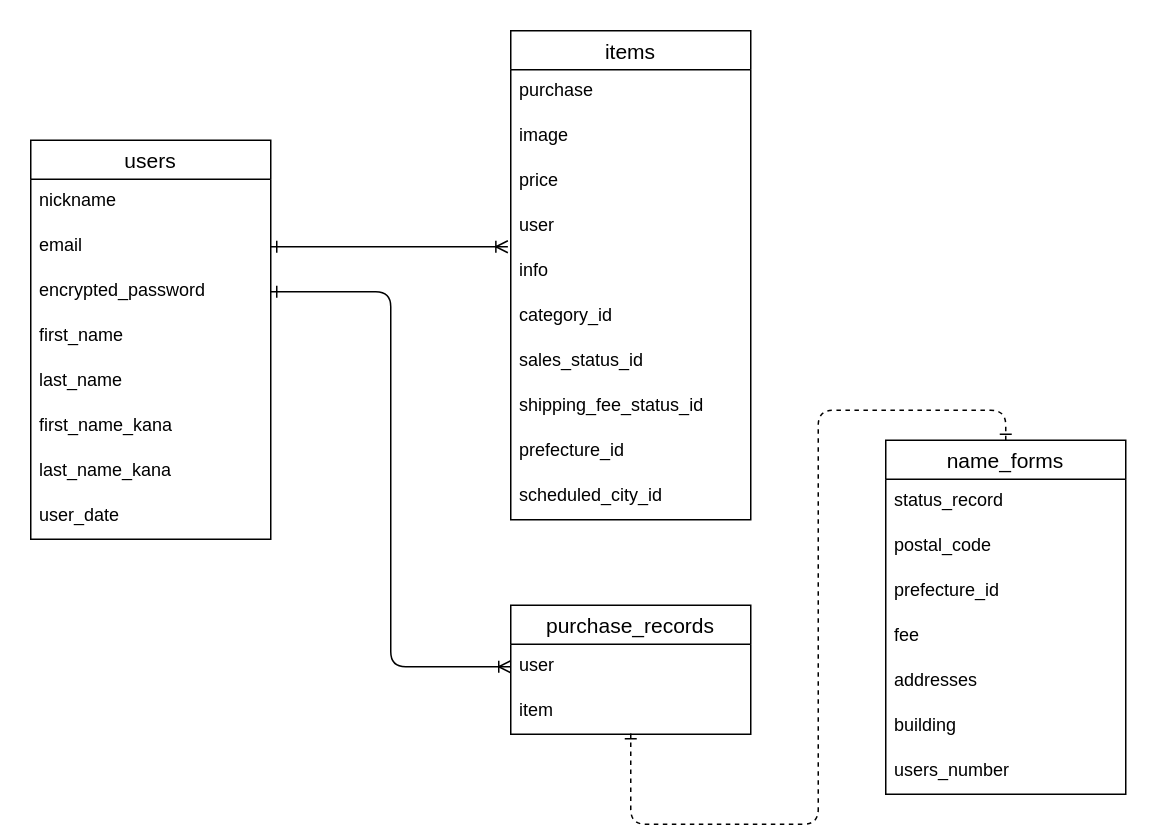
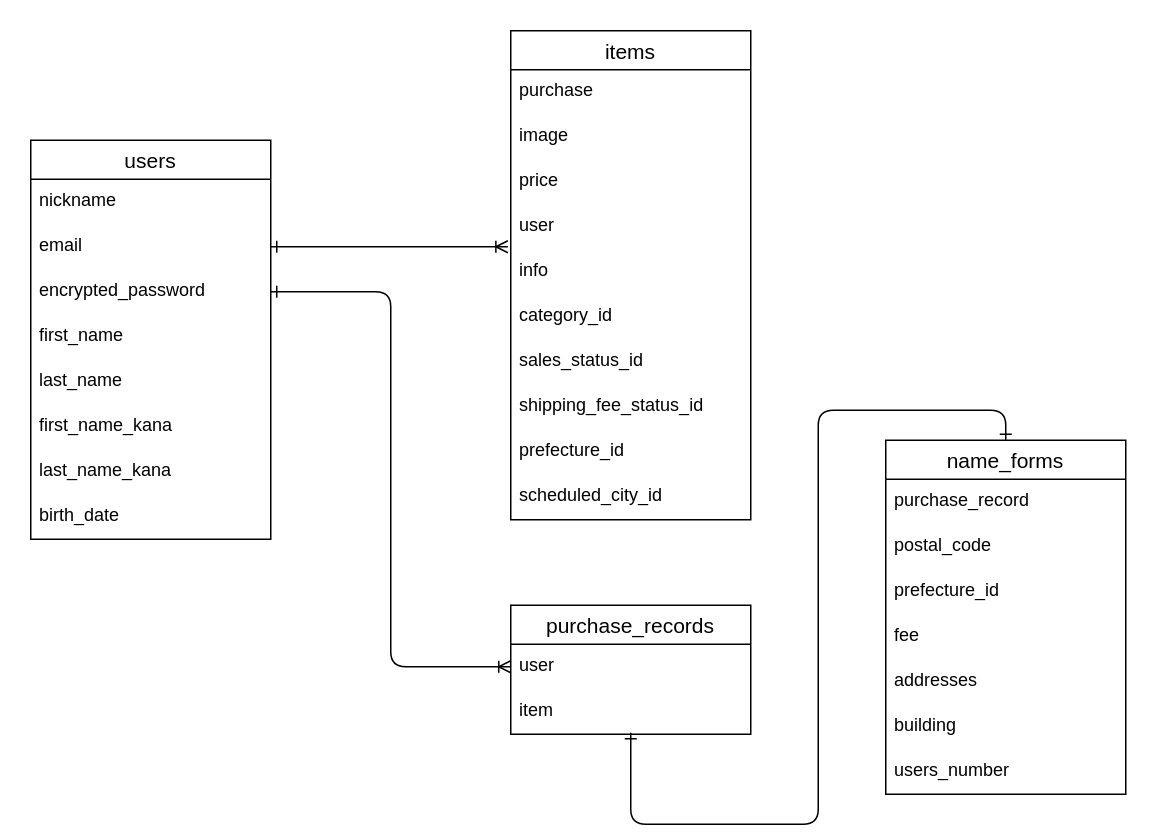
  <mxCell id="0" />
  <mxCell id="1" parent="0" />
  <mxCell id="2" value="users" style="swimlane;fontStyle=0;childLayout=stackLayout;horizontal=1;startSize=26;horizontalStack=0;resizeParent=1;resizeParentMax=0;resizeLast=0;collapsible=1;marginBottom=0;align=center;fontSize=14;rounded=0;sketch=0;" parent="1" vertex="1"><mxGeometry x="20" y="93" width="160" height="266" as="geometry"><mxRectangle x="40" y="80" width="70" height="26" as="alternateBounds" /></mxGeometry></mxCell>
  <mxCell id="3" value="nickname" style="text;strokeColor=none;fillColor=none;spacingLeft=4;spacingRight=4;overflow=hidden;rotatable=0;points=[[0,0.5],[1,0.5]];portConstraint=eastwest;fontSize=12;" parent="2" vertex="1"><mxGeometry y="26" width="160" height="30" as="geometry" /></mxCell>
  <mxCell id="4" value="email" style="text;strokeColor=none;fillColor=none;spacingLeft=4;spacingRight=4;overflow=hidden;rotatable=0;points=[[0,0.5],[1,0.5]];portConstraint=eastwest;fontSize=12;" parent="2" vertex="1"><mxGeometry y="56" width="160" height="30" as="geometry" /></mxCell>
  <mxCell id="5" value="encrypted_password" style="text;strokeColor=none;fillColor=none;spacingLeft=4;spacingRight=4;overflow=hidden;rotatable=0;points=[[0,0.5],[1,0.5]];portConstraint=eastwest;fontSize=12;" parent="2" vertex="1"><mxGeometry y="86" width="160" height="30" as="geometry" /></mxCell>
  <mxCell id="6" value="first_name  " style="text;strokeColor=none;fillColor=none;spacingLeft=4;spacingRight=4;overflow=hidden;rotatable=0;points=[[0,0.5],[1,0.5]];portConstraint=eastwest;fontSize=12;" vertex="1" parent="2"><mxGeometry y="116" width="160" height="30" as="geometry" /></mxCell>
  <mxCell id="7" value="last_name  " style="text;strokeColor=none;fillColor=none;spacingLeft=4;spacingRight=4;overflow=hidden;rotatable=0;points=[[0,0.5],[1,0.5]];portConstraint=eastwest;fontSize=12;" vertex="1" parent="2"><mxGeometry y="146" width="160" height="30" as="geometry" /></mxCell>
  <mxCell id="8" value="first_name_kana" style="text;strokeColor=none;fillColor=none;spacingLeft=4;spacingRight=4;overflow=hidden;rotatable=0;points=[[0,0.5],[1,0.5]];portConstraint=eastwest;fontSize=12;" vertex="1" parent="2"><mxGeometry y="176" width="160" height="30" as="geometry" /></mxCell>
  <mxCell id="9" value="last_name_kana" style="text;strokeColor=none;fillColor=none;spacingLeft=4;spacingRight=4;overflow=hidden;rotatable=0;points=[[0,0.5],[1,0.5]];portConstraint=eastwest;fontSize=12;" vertex="1" parent="2"><mxGeometry y="206" width="160" height="30" as="geometry" /></mxCell>
- <mxCell id="10" value="user_date" style="text;strokeColor=none;fillColor=none;spacingLeft=4;spacingRight=4;overflow=hidden;rotatable=0;points=[[0,0.5],[1,0.5]];portConstraint=eastwest;fontSize=12;" vertex="1" parent="2"><mxGeometry y="236" width="160" height="30" as="geometry" /></mxCell>
+ <mxCell id="10" value="birth_date" style="text;strokeColor=none;fillColor=none;spacingLeft=4;spacingRight=4;overflow=hidden;rotatable=0;points=[[0,0.5],[1,0.5]];portConstraint=eastwest;fontSize=12;" vertex="1" parent="2"><mxGeometry y="236" width="160" height="30" as="geometry" /></mxCell>
  <mxCell id="11" value="items" style="swimlane;fontStyle=0;childLayout=stackLayout;horizontal=1;startSize=26;horizontalStack=0;resizeParent=1;resizeParentMax=0;resizeLast=0;collapsible=1;marginBottom=0;align=center;fontSize=14;rounded=0;sketch=0;" parent="1" vertex="1"><mxGeometry x="340" y="20" width="160" height="326" as="geometry" /></mxCell>
  <mxCell id="12" value="purchase" style="text;strokeColor=none;fillColor=none;spacingLeft=4;spacingRight=4;overflow=hidden;rotatable=0;points=[[0,0.5],[1,0.5]];portConstraint=eastwest;fontSize=12;" parent="11" vertex="1"><mxGeometry y="26" width="160" height="30" as="geometry" /></mxCell>
  <mxCell id="13" value="image" style="text;strokeColor=none;fillColor=none;spacingLeft=4;spacingRight=4;overflow=hidden;rotatable=0;points=[[0,0.5],[1,0.5]];portConstraint=eastwest;fontSize=12;" parent="11" vertex="1"><mxGeometry y="56" width="160" height="30" as="geometry" /></mxCell>
  <mxCell id="14" value="price" style="text;strokeColor=none;fillColor=none;spacingLeft=4;spacingRight=4;overflow=hidden;rotatable=0;points=[[0,0.5],[1,0.5]];portConstraint=eastwest;fontSize=12;" parent="11" vertex="1"><mxGeometry y="86" width="160" height="30" as="geometry" /></mxCell>
  <mxCell id="15" value="user" style="text;strokeColor=none;fillColor=none;spacingLeft=4;spacingRight=4;overflow=hidden;rotatable=0;points=[[0,0.5],[1,0.5]];portConstraint=eastwest;fontSize=12;" vertex="1" parent="11"><mxGeometry y="116" width="160" height="30" as="geometry" /></mxCell>
  <mxCell id="16" value="info" style="text;strokeColor=none;fillColor=none;spacingLeft=4;spacingRight=4;overflow=hidden;rotatable=0;points=[[0,0.5],[1,0.5]];portConstraint=eastwest;fontSize=12;" vertex="1" parent="11"><mxGeometry y="146" width="160" height="30" as="geometry" /></mxCell>
  <mxCell id="17" value="category_id" style="text;strokeColor=none;fillColor=none;spacingLeft=4;spacingRight=4;overflow=hidden;rotatable=0;points=[[0,0.5],[1,0.5]];portConstraint=eastwest;fontSize=12;" vertex="1" parent="11"><mxGeometry y="176" width="160" height="30" as="geometry" /></mxCell>
  <mxCell id="18" value="sales_status_id" style="text;strokeColor=none;fillColor=none;spacingLeft=4;spacingRight=4;overflow=hidden;rotatable=0;points=[[0,0.5],[1,0.5]];portConstraint=eastwest;fontSize=12;" vertex="1" parent="11"><mxGeometry y="206" width="160" height="30" as="geometry" /></mxCell>
  <mxCell id="19" value="shipping_fee_status_id" style="text;strokeColor=none;fillColor=none;spacingLeft=4;spacingRight=4;overflow=hidden;rotatable=0;points=[[0,0.5],[1,0.5]];portConstraint=eastwest;fontSize=12;" vertex="1" parent="11"><mxGeometry y="236" width="160" height="30" as="geometry" /></mxCell>
  <mxCell id="20" value="prefecture_id" style="text;strokeColor=none;fillColor=none;spacingLeft=4;spacingRight=4;overflow=hidden;rotatable=0;points=[[0,0.5],[1,0.5]];portConstraint=eastwest;fontSize=12;" vertex="1" parent="11"><mxGeometry y="266" width="160" height="30" as="geometry" /></mxCell>
  <mxCell id="21" value="scheduled_city_id" style="text;strokeColor=none;fillColor=none;spacingLeft=4;spacingRight=4;overflow=hidden;rotatable=0;points=[[0,0.5],[1,0.5]];portConstraint=eastwest;fontSize=12;" vertex="1" parent="11"><mxGeometry y="296" width="160" height="30" as="geometry" /></mxCell>
  <mxCell id="22" style="edgeStyle=orthogonalEdgeStyle;curved=0;rounded=1;sketch=0;orthogonalLoop=1;jettySize=auto;html=1;endArrow=ERoneToMany;endFill=0;strokeWidth=1;startArrow=ERone;startFill=0;entryX=-0.012;entryY=0.933;entryDx=0;entryDy=0;entryPerimeter=0;" parent="1" source="4" target="15" edge="1"><mxGeometry relative="1" as="geometry"><mxPoint x="184" y="161" as="sourcePoint" /><mxPoint x="310" y="183" as="targetPoint" /></mxGeometry></mxCell>
  <mxCell id="23" value="purchase_records" style="swimlane;fontStyle=0;childLayout=stackLayout;horizontal=1;startSize=26;horizontalStack=0;resizeParent=1;resizeParentMax=0;resizeLast=0;collapsible=1;marginBottom=0;align=center;fontSize=14;rounded=0;sketch=0;" parent="1" vertex="1"><mxGeometry x="340" y="403" width="160" height="86" as="geometry" /></mxCell>
  <mxCell id="24" value="user" style="text;strokeColor=none;fillColor=none;spacingLeft=4;spacingRight=4;overflow=hidden;rotatable=0;points=[[0,0.5],[1,0.5]];portConstraint=eastwest;fontSize=12;" parent="23" vertex="1"><mxGeometry y="26" width="160" height="30" as="geometry" /></mxCell>
  <mxCell id="25" value="item" style="text;strokeColor=none;fillColor=none;spacingLeft=4;spacingRight=4;overflow=hidden;rotatable=0;points=[[0,0.5],[1,0.5]];portConstraint=eastwest;fontSize=12;" parent="23" vertex="1"><mxGeometry y="56" width="160" height="30" as="geometry" /></mxCell>
  <mxCell id="26" style="edgeStyle=orthogonalEdgeStyle;curved=0;rounded=1;sketch=0;orthogonalLoop=1;jettySize=auto;html=1;exitX=1;exitY=0.5;exitDx=0;exitDy=0;entryX=0;entryY=0.5;entryDx=0;entryDy=0;startArrow=ERone;startFill=0;endArrow=ERoneToMany;endFill=0;strokeWidth=1;" parent="1" source="5" target="24" edge="1"><mxGeometry relative="1" as="geometry" /></mxCell>
- <mxCell id="27" style="edgeStyle=orthogonalEdgeStyle;curved=0;rounded=1;sketch=0;orthogonalLoop=1;jettySize=auto;html=1;exitX=0.5;exitY=0;exitDx=0;exitDy=0;entryX=0.5;entryY=0.967;entryDx=0;entryDy=0;entryPerimeter=0;startArrow=ERone;startFill=0;endArrow=ERone;endFill=0;strokeWidth=1;dashed=1;" parent="1" source="28" target="25" edge="1"><mxGeometry relative="1" as="geometry" /></mxCell>
+ <mxCell id="27" style="edgeStyle=orthogonalEdgeStyle;curved=0;rounded=1;sketch=0;orthogonalLoop=1;jettySize=auto;html=1;exitX=0.5;exitY=0;exitDx=0;exitDy=0;entryX=0.5;entryY=0.967;entryDx=0;entryDy=0;entryPerimeter=0;startArrow=ERone;startFill=0;endArrow=ERone;endFill=0;strokeWidth=1;" parent="1" source="28" target="25" edge="1"><mxGeometry relative="1" as="geometry" /></mxCell>
  <mxCell id="28" value="name_forms" style="swimlane;fontStyle=0;childLayout=stackLayout;horizontal=1;startSize=26;horizontalStack=0;resizeParent=1;resizeParentMax=0;resizeLast=0;collapsible=1;marginBottom=0;align=center;fontSize=14;rounded=0;sketch=0;" parent="1" vertex="1"><mxGeometry x="590" y="293" width="160" height="236" as="geometry" /></mxCell>
- <mxCell id="29" value="status_record" style="text;strokeColor=none;fillColor=none;spacingLeft=4;spacingRight=4;overflow=hidden;rotatable=0;points=[[0,0.5],[1,0.5]];portConstraint=eastwest;fontSize=12;" parent="28" vertex="1"><mxGeometry y="26" width="160" height="30" as="geometry" /></mxCell>
+ <mxCell id="29" value="purchase_record" style="text;strokeColor=none;fillColor=none;spacingLeft=4;spacingRight=4;overflow=hidden;rotatable=0;points=[[0,0.5],[1,0.5]];portConstraint=eastwest;fontSize=12;" parent="28" vertex="1"><mxGeometry y="26" width="160" height="30" as="geometry" /></mxCell>
  <mxCell id="30" value="postal_code" style="text;strokeColor=none;fillColor=none;spacingLeft=4;spacingRight=4;overflow=hidden;rotatable=0;points=[[0,0.5],[1,0.5]];portConstraint=eastwest;fontSize=12;" parent="28" vertex="1"><mxGeometry y="56" width="160" height="30" as="geometry" /></mxCell>
  <mxCell id="31" value="prefecture_id" style="text;strokeColor=none;fillColor=none;spacingLeft=4;spacingRight=4;overflow=hidden;rotatable=0;points=[[0,0.5],[1,0.5]];portConstraint=eastwest;fontSize=12;" vertex="1" parent="28"><mxGeometry y="86" width="160" height="30" as="geometry" /></mxCell>
  <mxCell id="32" value="fee" style="text;strokeColor=none;fillColor=none;spacingLeft=4;spacingRight=4;overflow=hidden;rotatable=0;points=[[0,0.5],[1,0.5]];portConstraint=eastwest;fontSize=12;" vertex="1" parent="28"><mxGeometry y="116" width="160" height="30" as="geometry" /></mxCell>
  <mxCell id="33" value="addresses" style="text;strokeColor=none;fillColor=none;spacingLeft=4;spacingRight=4;overflow=hidden;rotatable=0;points=[[0,0.5],[1,0.5]];portConstraint=eastwest;fontSize=12;" vertex="1" parent="28"><mxGeometry y="146" width="160" height="30" as="geometry" /></mxCell>
  <mxCell id="34" value="building" style="text;strokeColor=none;fillColor=none;spacingLeft=4;spacingRight=4;overflow=hidden;rotatable=0;points=[[0,0.5],[1,0.5]];portConstraint=eastwest;fontSize=12;" vertex="1" parent="28"><mxGeometry y="176" width="160" height="30" as="geometry" /></mxCell>
  <mxCell id="35" value="users_number" style="text;strokeColor=none;fillColor=none;spacingLeft=4;spacingRight=4;overflow=hidden;rotatable=0;points=[[0,0.5],[1,0.5]];portConstraint=eastwest;fontSize=12;" vertex="1" parent="28"><mxGeometry y="206" width="160" height="30" as="geometry" /></mxCell>
